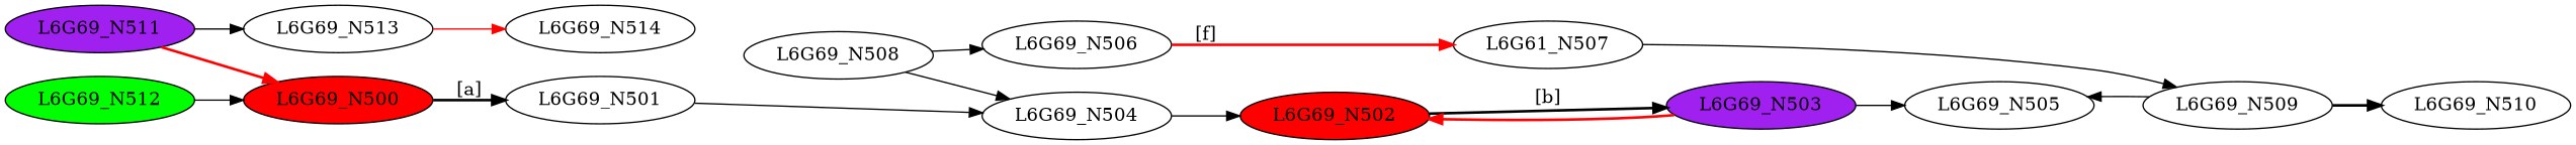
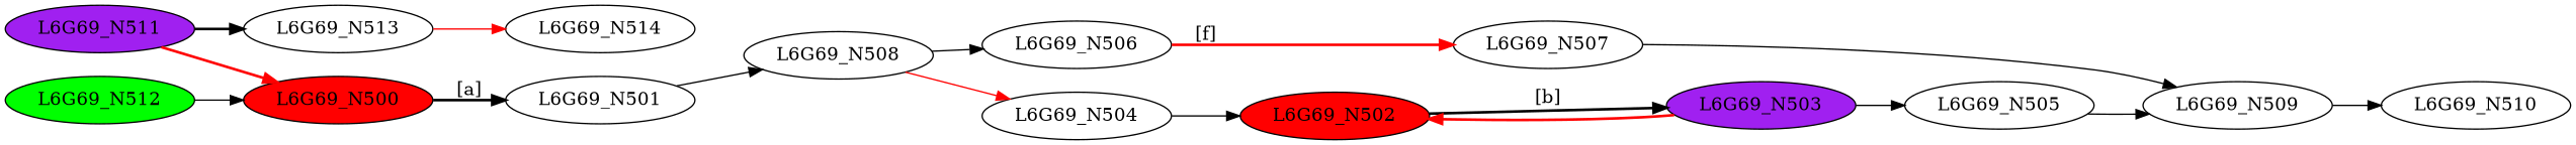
  digraph {
    rankdir=LR
    L6G69_N500 [fillcolor=red style=filled]
    L6G69_N501
    L6G69_N508
    L6G69_N504
    L6G69_N506
    L6G69_N502 [fillcolor=red style=filled]
    L6G69_N503 [fillcolor=purple style=filled]
    L6G69_N505
    L6G69_N509
    L6G69_N510
-   L6G69_N507 [label=L6G61_N507]
+   L6G69_N507
    L6G69_N511 [fillcolor=purple style=filled]
    L6G69_N513
    L6G69_N514
    L6G69_N512 [fillcolor=green style=filled]
    L6G69_N500 -> L6G69_N501 [label="[a]" style=bold]
-   L6G69_N501 -> L6G69_N504
-   L6G69_N508 -> L6G69_N504
+   L6G69_N501 -> L6G69_N508
+   L6G69_N508 -> L6G69_N504 [color=red]
    L6G69_N508 -> L6G69_N506
    L6G69_N504 -> L6G69_N502
    L6G69_N506 -> L6G69_N507 [color=red label="[f]" style=bold]
    L6G69_N502 -> L6G69_N503 [label="[b]" style=bold]
    L6G69_N503 -> L6G69_N502 [color=red style=bold]
    L6G69_N503 -> L6G69_N505
-   L6G69_N509 -> L6G69_N505
-   L6G69_N509 -> L6G69_N510 [style=bold]
+   L6G69_N505 -> L6G69_N509
+   L6G69_N509 -> L6G69_N510
    L6G69_N507 -> L6G69_N509
    L6G69_N511 -> L6G69_N500 [color=red style=bold]
-   L6G69_N511 -> L6G69_N513
+   L6G69_N511 -> L6G69_N513 [style=bold]
    L6G69_N513 -> L6G69_N514 [color=red]
    L6G69_N512 -> L6G69_N500
  }
